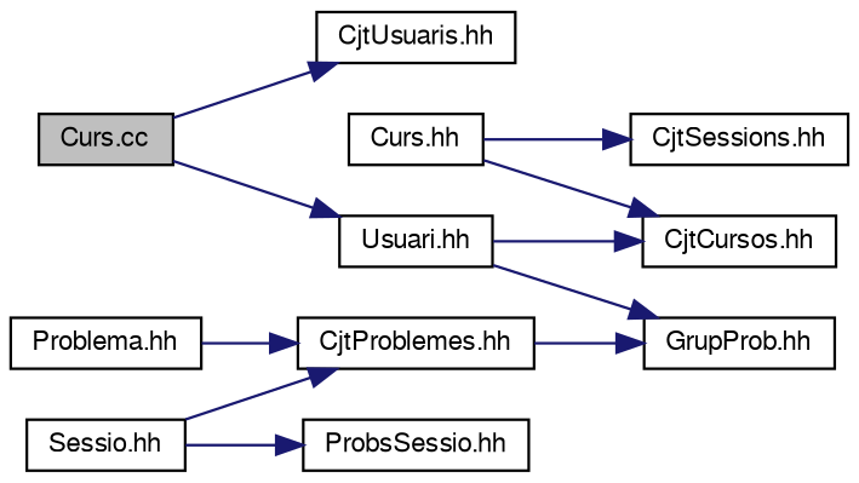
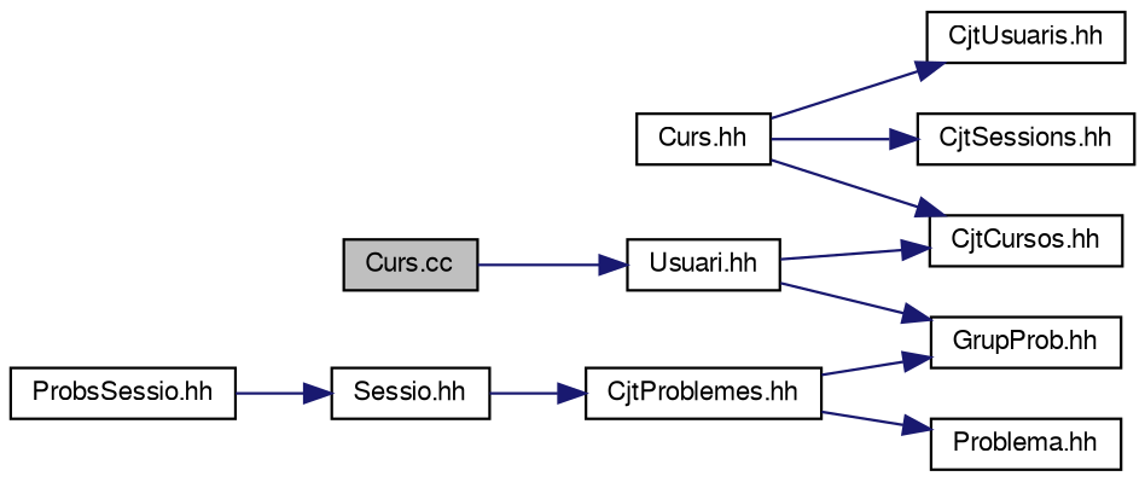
  digraph {
    rankdir=LR
    node [color=black fillcolor=white fontname=FreeSans fontsize=10 shape=record style=filled]
    edge [color=midnightblue fontname=FreeSans fontsize=10 labelfontname=FreeSans labelfontsize=10 style=solid]
    n1 [fillcolor=grey75 fontcolor=black height=0.2 label="Curs.cc" width=0.4]
    n2 [height=0.2 label="CjtUsuaris.hh" width=0.4]
    n3 [height=0.2 label="Usuari.hh" width=0.4]
    n4 [height=0.2 label="CjtCursos.hh" width=0.4]
    n5 [height=0.2 label="GrupProb.hh" width=0.4]
    n6 [height=0.2 label="Curs.hh" width=0.4]
    n7 [height=0.2 label="CjtSessions.hh" width=0.4]
    n8 [height=0.2 label="Sessio.hh" width=0.4]
    n9 [height=0.2 label="CjtProblemes.hh" width=0.4]
    n10 [height=0.2 label="ProbsSessio.hh" width=0.4]
    n11 [height=0.2 label="Problema.hh" width=0.4]
-   n1 -> n2
+   n6 -> n2
    n1 -> n3
    n3 -> n4
    n3 -> n5
    n6 -> n4
    n6 -> n7
    n8 -> n9
-   n8 -> n10
+   n10 -> n8
    n9 -> n5
-   n11 -> n9
+   n9 -> n11
  }
